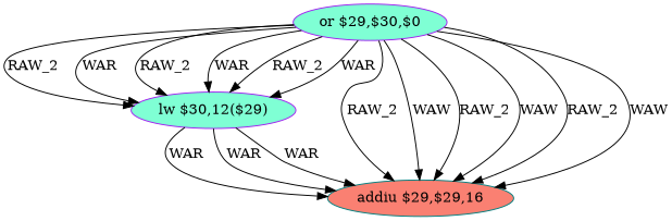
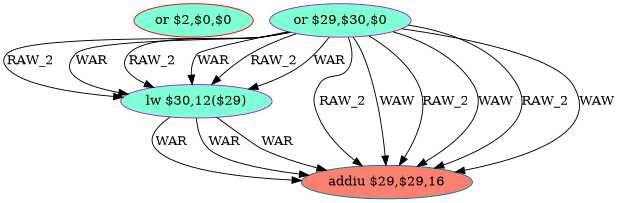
  digraph {
    node [color=purple fillcolor=aquamarine shape=ellipse style=filled]
+   n1 [color=red label="or $2,$0,$0"]
    n2 [label="or $29,$30,$0"]
    n3 [label="lw $30,12($29)"]
    n4 [color=teal fillcolor=salmon label="addiu $29,$29,16"]
    n2 -> n3 [label=RAW_2]
    n2 -> n3 [label=WAR]
    n2 -> n3 [label=RAW_2]
    n2 -> n3 [label=WAR]
    n2 -> n3 [label=RAW_2]
    n2 -> n3 [label=WAR]
    n2 -> n4 [label=RAW_2]
    n2 -> n4 [label=WAW]
    n2 -> n4 [label=RAW_2]
    n2 -> n4 [label=WAW]
    n2 -> n4 [label=RAW_2]
    n2 -> n4 [label=WAW]
    n3 -> n4 [label=WAR]
    n3 -> n4 [label=WAR]
    n3 -> n4 [label=WAR]
  }
